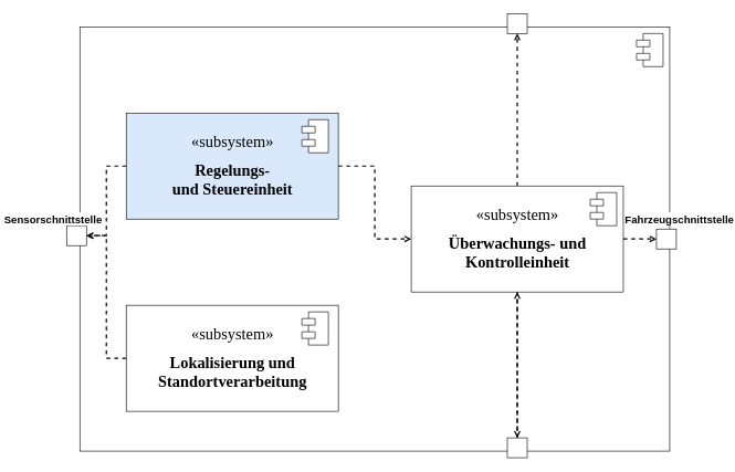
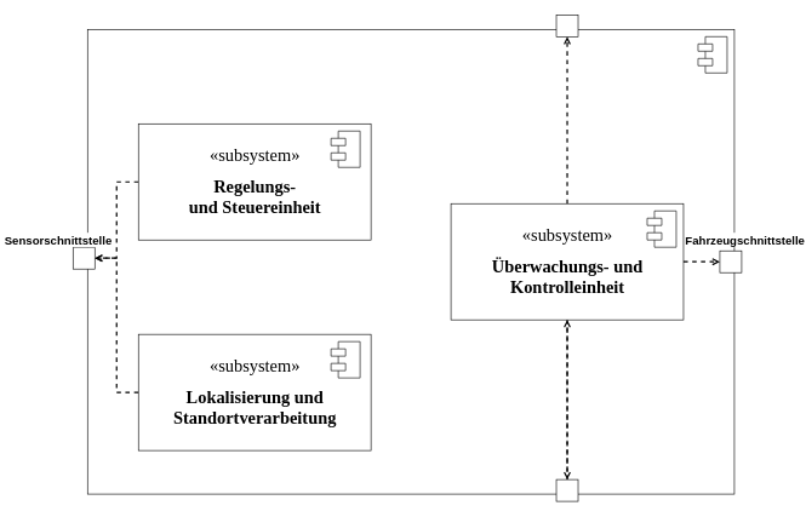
  <mxCell id="0" />
  <mxCell id="1" parent="0" />
  <mxCell id="2" value="&lt;p style=&quot;line-height: 100%&quot;&gt;&lt;/p&gt;&lt;br&gt;&lt;p&gt;&lt;/p&gt;" style="rounded=0;whiteSpace=wrap;html=1;fontStyle=1" vertex="1" parent="1"><mxGeometry x="120" y="40" width="890" height="640" as="geometry" /></mxCell>
- <mxCell id="3" style="edgeStyle=orthogonalEdgeStyle;rounded=0;orthogonalLoop=1;jettySize=auto;html=1;dashed=1;endArrow=open;endFill=0;strokeWidth=2;" edge="1" parent="1" source="5" target="15"><mxGeometry relative="1" as="geometry" /></mxCell>
  <mxCell id="4" style="edgeStyle=orthogonalEdgeStyle;rounded=0;orthogonalLoop=1;jettySize=auto;html=1;entryX=1;entryY=0.5;entryDx=0;entryDy=0;dashed=1;endArrow=open;endFill=0;strokeWidth=2;" edge="1" parent="1" source="5" target="22"><mxGeometry relative="1" as="geometry" /></mxCell>
- <mxCell id="5" value="&lt;div style=&quot;font-size: 24px&quot;&gt;&lt;font style=&quot;font-size: 24px&quot;&gt;«subsystem&lt;/font&gt;&lt;font style=&quot;font-size: 24px&quot;&gt;»&lt;/font&gt;&lt;/div&gt;&lt;div&gt;&lt;font style=&quot;font-size: 12px&quot;&gt;&lt;br&gt;&lt;/font&gt;&lt;/div&gt;&lt;div style=&quot;font-size: 24px&quot;&gt;&lt;b&gt;&lt;font style=&quot;font-size: 24px&quot;&gt;Regelungs-&lt;/font&gt;&lt;/b&gt;&lt;/div&gt;&lt;div style=&quot;font-size: 24px&quot;&gt;&lt;b&gt;&lt;font style=&quot;font-size: 24px&quot;&gt;und Steuereinheit&lt;/font&gt;&lt;/b&gt;&lt;/div&gt;" style="html=1;rounded=0;shadow=0;comic=0;labelBackgroundColor=none;strokeWidth=1;fontFamily=Verdana;fontSize=12;align=center;fillColor=#dae8fc;" parent="1" vertex="1"><mxGeometry x="190" y="170" width="320" height="160" as="geometry" /></mxCell>
+ <mxCell id="5" value="&lt;div style=&quot;font-size: 24px&quot;&gt;&lt;font style=&quot;font-size: 24px&quot;&gt;«subsystem&lt;/font&gt;&lt;font style=&quot;font-size: 24px&quot;&gt;»&lt;/font&gt;&lt;/div&gt;&lt;div&gt;&lt;font style=&quot;font-size: 12px&quot;&gt;&lt;br&gt;&lt;/font&gt;&lt;/div&gt;&lt;div style=&quot;font-size: 24px&quot;&gt;&lt;b&gt;&lt;font style=&quot;font-size: 24px&quot;&gt;Regelungs-&lt;/font&gt;&lt;/b&gt;&lt;/div&gt;&lt;div style=&quot;font-size: 24px&quot;&gt;&lt;b&gt;&lt;font style=&quot;font-size: 24px&quot;&gt;und Steuereinheit&lt;/font&gt;&lt;/b&gt;&lt;/div&gt;" style="html=1;rounded=0;shadow=0;comic=0;labelBackgroundColor=none;strokeWidth=1;fontFamily=Verdana;fontSize=12;align=center;" parent="1" vertex="1"><mxGeometry x="190" y="170" width="320" height="160" as="geometry" /></mxCell>
  <mxCell id="6" style="edgeStyle=orthogonalEdgeStyle;rounded=0;orthogonalLoop=1;jettySize=auto;html=1;entryX=1;entryY=0.5;entryDx=0;entryDy=0;dashed=1;endArrow=open;endFill=0;strokeWidth=2;" edge="1" parent="1" source="7" target="22"><mxGeometry relative="1" as="geometry" /></mxCell>
  <mxCell id="7" value="&lt;div style=&quot;font-size: 24px&quot;&gt;&lt;font style=&quot;font-size: 24px&quot;&gt;«subsystem&lt;/font&gt;&lt;font style=&quot;font-size: 24px&quot;&gt;»&lt;/font&gt;&lt;/div&gt;&lt;div&gt;&lt;br&gt;&lt;/div&gt;&lt;div&gt;&lt;font size=&quot;1&quot;&gt;&lt;b style=&quot;font-size: 24px&quot;&gt;Lokalisierung und&lt;/b&gt;&lt;/font&gt;&lt;/div&gt;&lt;div&gt;&lt;font size=&quot;1&quot;&gt;&lt;b style=&quot;font-size: 24px&quot;&gt;Standortverarbeitung&lt;/b&gt;&lt;/font&gt;&lt;br&gt;&lt;/div&gt;" style="html=1;rounded=0;shadow=0;comic=0;labelBackgroundColor=none;strokeWidth=1;fontFamily=Verdana;fontSize=12;align=center;" vertex="1" parent="1"><mxGeometry x="190" y="460" width="320" height="160" as="geometry" /></mxCell>
  <mxCell id="8" value="" style="shape=module;align=left;spacingLeft=20;align=center;verticalAlign=top;" vertex="1" parent="1"><mxGeometry x="455" y="470" width="40" height="50" as="geometry" /></mxCell>
  <mxCell id="9" value="" style="shape=module;align=left;spacingLeft=20;align=center;verticalAlign=top;" vertex="1" parent="1"><mxGeometry x="455" y="180" width="40" height="50" as="geometry" /></mxCell>
  <mxCell id="10" value="" style="shape=module;align=left;spacingLeft=20;align=center;verticalAlign=top;" vertex="1" parent="1"><mxGeometry x="890" y="310" width="40" height="50" as="geometry" /></mxCell>
  <mxCell id="11" value="" style="shape=module;align=left;spacingLeft=20;align=center;verticalAlign=top;" vertex="1" parent="1"><mxGeometry x="960" y="50" width="40" height="50" as="geometry" /></mxCell>
  <mxCell id="12" value="" style="rounded=0;whiteSpace=wrap;html=1;" vertex="1" parent="1"><mxGeometry x="990" y="345" width="30" height="30" as="geometry" /></mxCell>
  <mxCell id="13" style="edgeStyle=orthogonalEdgeStyle;rounded=0;orthogonalLoop=1;jettySize=auto;html=1;entryX=0.5;entryY=0;entryDx=0;entryDy=0;dashed=1;endArrow=open;endFill=0;strokeWidth=2;" edge="1" parent="1" source="15" target="18"><mxGeometry relative="1" as="geometry" /></mxCell>
  <mxCell id="14" style="edgeStyle=orthogonalEdgeStyle;rounded=0;orthogonalLoop=1;jettySize=auto;html=1;entryX=0.5;entryY=1;entryDx=0;entryDy=0;dashed=1;endArrow=open;endFill=0;strokeWidth=2;" edge="1" parent="1" source="15" target="19"><mxGeometry relative="1" as="geometry" /></mxCell>
  <mxCell id="15" value="&lt;div style=&quot;font-size: 24px&quot;&gt;&lt;font style=&quot;font-size: 24px&quot;&gt;«subsystem&lt;/font&gt;&lt;font style=&quot;font-size: 24px&quot;&gt;»&lt;/font&gt;&lt;/div&gt;&lt;div&gt;&lt;br&gt;&lt;/div&gt;&lt;div style=&quot;font-size: 24px&quot;&gt;&lt;font style=&quot;font-size: 24px&quot;&gt;&lt;b&gt;Überwachungs- und&lt;/b&gt;&lt;/font&gt;&lt;/div&gt;&lt;div style=&quot;font-size: 24px&quot;&gt;&lt;font style=&quot;font-size: 24px&quot;&gt;&lt;b&gt; Kontrolleinheit&lt;/b&gt;&lt;/font&gt;&lt;/div&gt;" style="html=1;rounded=0;shadow=0;comic=0;labelBackgroundColor=none;strokeWidth=1;fontFamily=Verdana;fontSize=12;align=center;" vertex="1" parent="1"><mxGeometry x="620" y="280" width="320" height="160" as="geometry" /></mxCell>
  <mxCell id="16" style="edgeStyle=orthogonalEdgeStyle;rounded=0;orthogonalLoop=1;jettySize=auto;html=1;exitX=1;exitY=0.5;exitDx=0;exitDy=0;dashed=1;endArrow=open;endFill=0;strokeWidth=2;" edge="1" parent="1" source="15"><mxGeometry relative="1" as="geometry"><mxPoint x="990" y="360" as="targetPoint" /><Array as="points"><mxPoint x="950" y="360" /><mxPoint x="950" y="360" /></Array></mxGeometry></mxCell>
  <mxCell id="17" style="edgeStyle=orthogonalEdgeStyle;rounded=0;orthogonalLoop=1;jettySize=auto;html=1;entryX=0.5;entryY=1;entryDx=0;entryDy=0;dashed=1;endArrow=open;endFill=0;strokeWidth=2;" edge="1" parent="1" source="18" target="15"><mxGeometry relative="1" as="geometry" /></mxCell>
  <mxCell id="18" value="" style="rounded=0;whiteSpace=wrap;html=1;" vertex="1" parent="1"><mxGeometry x="765" y="660" width="30" height="30" as="geometry" /></mxCell>
  <mxCell id="19" value="" style="rounded=0;whiteSpace=wrap;html=1;" vertex="1" parent="1"><mxGeometry x="765" y="20" width="30" height="30" as="geometry" /></mxCell>
  <mxCell id="20" value="" style="shape=module;align=left;spacingLeft=20;align=center;verticalAlign=top;" vertex="1" parent="1"><mxGeometry x="890" y="290" width="40" height="50" as="geometry" /></mxCell>
  <mxCell id="21" value="&lt;b&gt;&lt;font style=&quot;font-size: 16px&quot;&gt;Fahrzeugschnittstelle&lt;/font&gt;&lt;/b&gt;" style="text;html=1;strokeColor=none;align=center;verticalAlign=middle;whiteSpace=wrap;rounded=0;fillColor=#ffffff;" vertex="1" parent="1"><mxGeometry x="990" y="320" width="70" height="20" as="geometry" /></mxCell>
  <mxCell id="22" value="" style="rounded=0;whiteSpace=wrap;html=1;" vertex="1" parent="1"><mxGeometry x="100" y="340" width="30" height="30" as="geometry" /></mxCell>
  <mxCell id="23" value="&lt;b&gt;&lt;font style=&quot;font-size: 16px&quot;&gt;Sensorschnittstelle&lt;/font&gt;&lt;/b&gt;" style="text;html=1;strokeColor=none;align=center;verticalAlign=middle;whiteSpace=wrap;rounded=0;fillColor=#ffffff;" vertex="1" parent="1"><mxGeometry x="20" y="320" width="120" height="20" as="geometry" /></mxCell>
